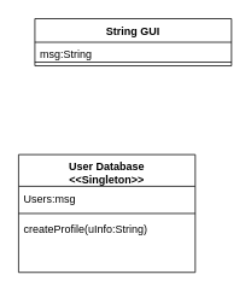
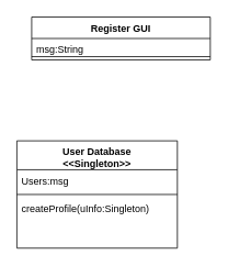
  <mxCell id="0" />
  <mxCell id="1" parent="0" />
  <mxCell id="2" value="User Database&#10;&lt;&lt;Singleton&gt;&gt;&#10;" style="swimlane;fontStyle=1;align=center;verticalAlign=top;childLayout=stackLayout;horizontal=1;startSize=35;horizontalStack=0;resizeParent=1;resizeParentMax=0;resizeLast=0;collapsible=1;marginBottom=0;" vertex="1" parent="1"><mxGeometry x="20" y="170" width="195" height="130" as="geometry" /></mxCell>
  <mxCell id="3" value="Users:msg" style="text;strokeColor=none;fillColor=none;align=left;verticalAlign=top;spacingLeft=4;spacingRight=4;overflow=hidden;rotatable=0;points=[[0,0.5],[1,0.5]];portConstraint=eastwest;" vertex="1" parent="2"><mxGeometry y="35" width="195" height="26" as="geometry" /></mxCell>
  <mxCell id="4" value="" style="line;strokeWidth=1;fillColor=none;align=left;verticalAlign=middle;spacingTop=-1;spacingLeft=3;spacingRight=3;rotatable=0;labelPosition=right;points=[];portConstraint=eastwest;" vertex="1" parent="2"><mxGeometry y="61" width="195" height="8" as="geometry" /></mxCell>
- <mxCell id="5" value="createProfile(uInfo:String)" style="text;strokeColor=none;fillColor=none;align=left;verticalAlign=top;spacingLeft=4;spacingRight=4;overflow=hidden;rotatable=0;points=[[0,0.5],[1,0.5]];portConstraint=eastwest;" vertex="1" parent="2"><mxGeometry y="69" width="195" height="61" as="geometry" /></mxCell>
- <mxCell id="6" value="String GUI" style="swimlane;fontStyle=1;align=center;verticalAlign=top;childLayout=stackLayout;horizontal=1;startSize=26;horizontalStack=0;resizeParent=1;resizeParentMax=0;resizeLast=0;collapsible=1;marginBottom=0;" vertex="1" parent="1"><mxGeometry x="38" y="20" width="217" height="52" as="geometry" /></mxCell>
+ <mxCell id="5" value="createProfile(uInfo:Singleton)" style="text;strokeColor=none;fillColor=none;align=left;verticalAlign=top;spacingLeft=4;spacingRight=4;overflow=hidden;rotatable=0;points=[[0,0.5],[1,0.5]];portConstraint=eastwest;" vertex="1" parent="2"><mxGeometry y="69" width="195" height="61" as="geometry" /></mxCell>
+ <mxCell id="6" value="Register GUI" style="swimlane;fontStyle=1;align=center;verticalAlign=top;childLayout=stackLayout;horizontal=1;startSize=26;horizontalStack=0;resizeParent=1;resizeParentMax=0;resizeLast=0;collapsible=1;marginBottom=0;" vertex="1" parent="1"><mxGeometry x="38" y="20" width="217" height="52" as="geometry" /></mxCell>
  <mxCell id="7" value="msg:String&#10;" style="text;strokeColor=none;fillColor=none;align=left;verticalAlign=top;spacingLeft=4;spacingRight=4;overflow=hidden;rotatable=0;points=[[0,0.5],[1,0.5]];portConstraint=eastwest;" vertex="1" parent="6"><mxGeometry y="26" width="217" height="18" as="geometry" /></mxCell>
  <mxCell id="8" value="" style="line;strokeWidth=1;fillColor=none;align=left;verticalAlign=middle;spacingTop=-1;spacingLeft=3;spacingRight=3;rotatable=0;labelPosition=right;points=[];portConstraint=eastwest;" vertex="1" parent="6"><mxGeometry y="44" width="217" height="8" as="geometry" /></mxCell>
